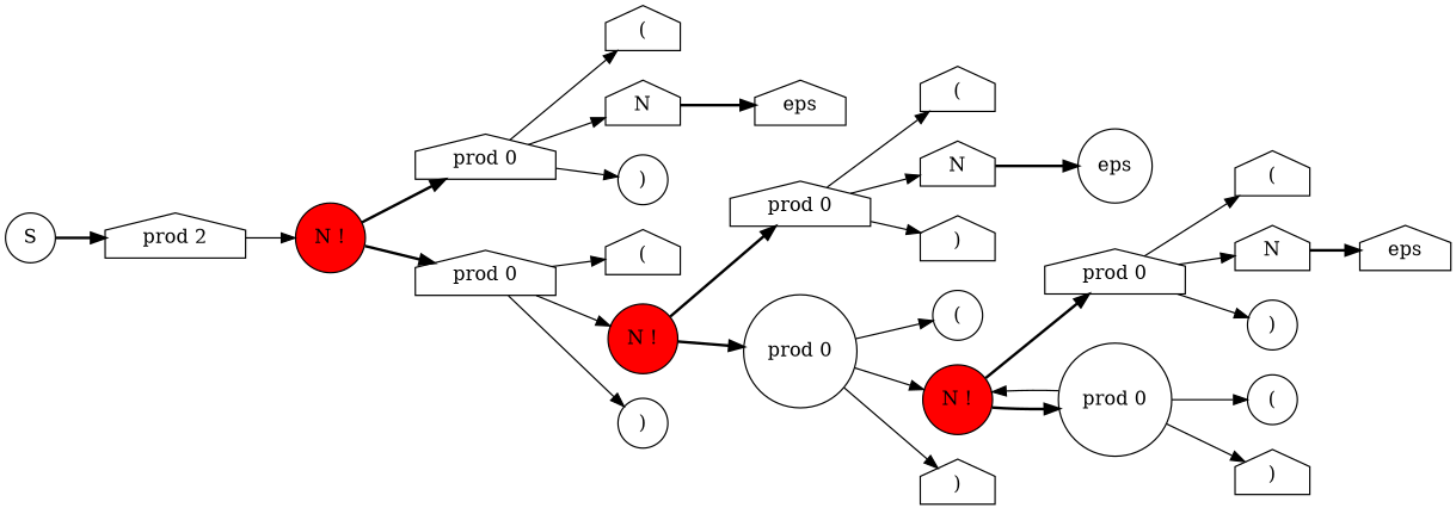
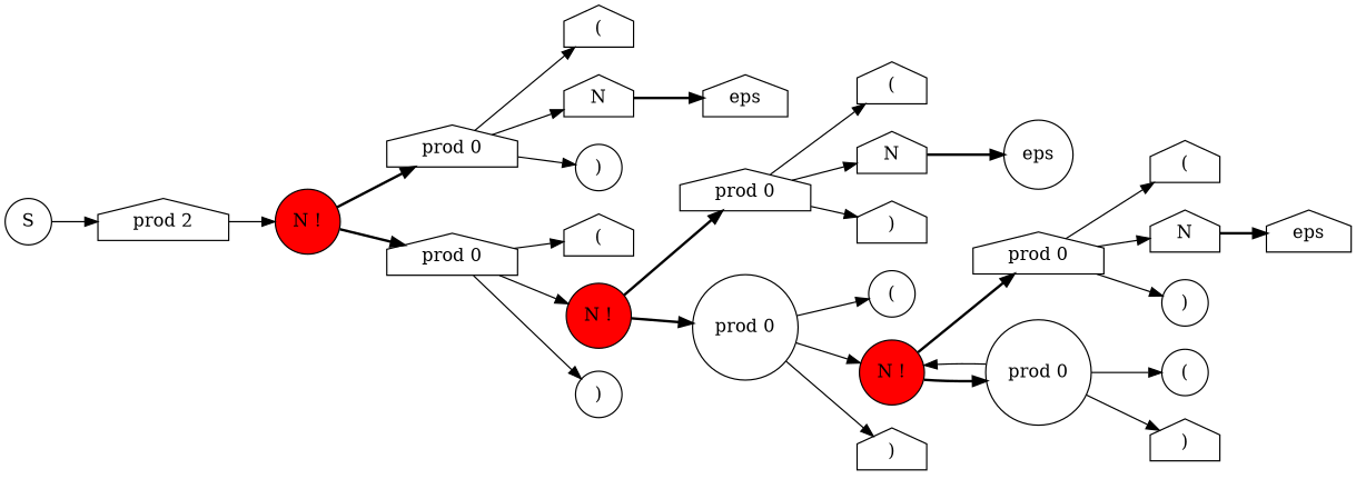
  digraph {
    rankdir=LR
    node [shape=house]
    n1 [label=S shape=circle]
    n2 [label="prod 2"]
    n3 [fillcolor=red label="N !" shape=circle style=filled]
    n4 [label="prod 0"]
    n5 [label="prod 0"]
    n6 [label="("]
    n7 [label=N]
    n8 [label=")" shape=circle]
    n9 [label=eps]
    n10 [label="("]
    n11 [fillcolor=red label="N !" shape=circle style=filled]
    n12 [label=")" shape=circle]
    n13 [label="prod 0"]
    n14 [label="prod 0" shape=circle]
    n15 [label="("]
    n16 [label=N]
    n17 [label=")"]
    n18 [label=eps shape=circle]
    n19 [label="(" shape=circle]
    n20 [fillcolor=red label="N !" shape=circle style=filled]
    n21 [label=")"]
    n22 [label="prod 0"]
    n23 [label="prod 0" shape=circle]
    n24 [label="("]
    n25 [label=N]
    n26 [label=")" shape=circle]
    n27 [label=eps]
    n28 [label="(" shape=circle]
    n29 [label=")"]
-   n1 -> n2 [style=bold width=10]
+   n1 -> n2 [style=solid width=10]
    n2 -> n3
    n3 -> n4 [style=bold width=10]
    n3 -> n5 [style=bold width=10]
    n4 -> n6
    n4 -> n7
    n4 -> n8
    n5 -> n10
    n5 -> n11
    n5 -> n12
    n7 -> n9 [style=bold width=10]
    n11 -> n13 [style=bold width=10]
    n11 -> n14 [style=bold width=10]
    n13 -> n15
    n13 -> n16
    n13 -> n17
    n14 -> n19
    n14 -> n20
    n14 -> n21
    n16 -> n18 [style=bold width=10]
    n20 -> n22 [style=bold width=10]
    n20 -> n23 [style=bold width=10]
    n22 -> n24
    n22 -> n25
    n22 -> n26
    n23 -> n20
    n23 -> n28
    n23 -> n29
    n25 -> n27 [style=bold width=10]
  }
